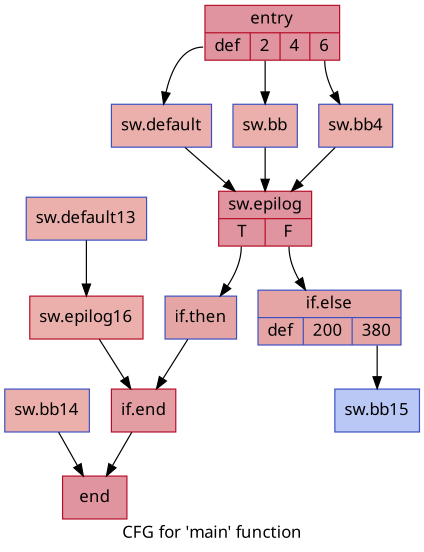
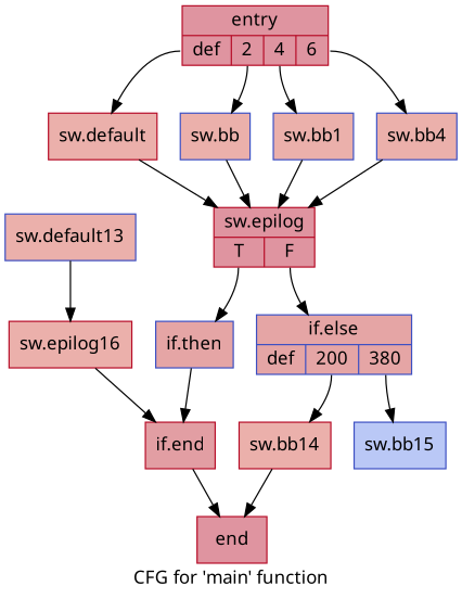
  digraph {
    fontname="Noto Sans"
    label="CFG for 'main' function"
    node [color="#3d50c3ff" fillcolor="#d24b4070" fontname="Noto Sans" shape=record style=filled]
    edge [fontname="Noto Sans"]
    n1 [color="#b70d28ff" fillcolor="#b70d2870" label="{entry|{<s0>def|<s1>2|<s2>4|<s3>6}}"]
-   n2 [label="{sw.default}"]
+   n2 [color="#b70d28ff" label="{sw.default}"]
    n3 [label="{sw.bb}"]
+   n4 [label="{sw.bb1}"]
    n5 [label="{sw.bb4}"]
    n6 [color="#b70d28ff" fillcolor="#b70d2870" label="{sw.epilog|{<s0>T|<s1>F}}"]
    n7 [fillcolor="#c5333470" label="{if.then}"]
    n8 [fillcolor="#c5333470" label="{if.else|{<s0>def|<s1>200|<s2>380}}"]
    n9 [color="#b70d28ff" fillcolor="#be242e70" label="{if.end}"]
-   n10 [label="{sw.bb14}"]
+   n10 [color="#b70d28ff" label="{sw.bb14}"]
    n11 [fillcolor="#6282ea70" label="{sw.bb15}"]
    n12 [color="#b70d28ff" fillcolor="#b70d2870" label="{end}"]
    n13 [label="{sw.default13}"]
    n14 [color="#b70d28ff" label="{sw.epilog16}"]
    n1 -> n2 [tailport=s0]
    n1 -> n3 [tailport=s1]
+   n1 -> n4 [tailport=s2]
    n1 -> n5 [tailport=s3]
    n2 -> n6
    n3 -> n6
+   n4 -> n6
    n5 -> n6
    n6 -> n7 [tailport=s0]
    n6 -> n8 [tailport=s1]
    n7 -> n9
+   n8 -> n10 [tailport=s1]
    n8 -> n11 [tailport=s2]
    n9 -> n12
    n10 -> n12
    n13 -> n14
    n14 -> n9
  }
